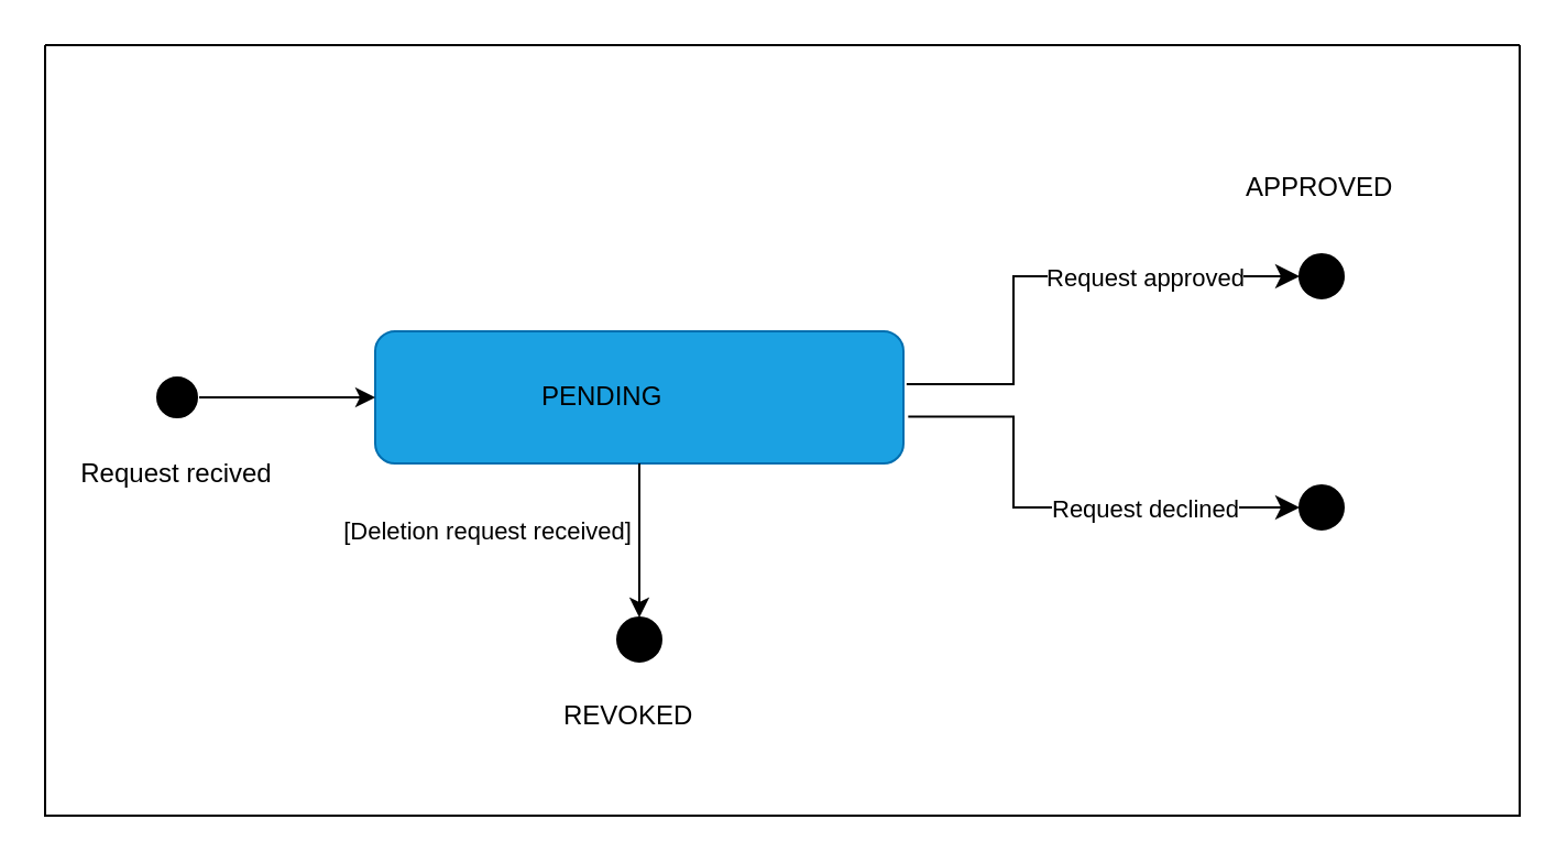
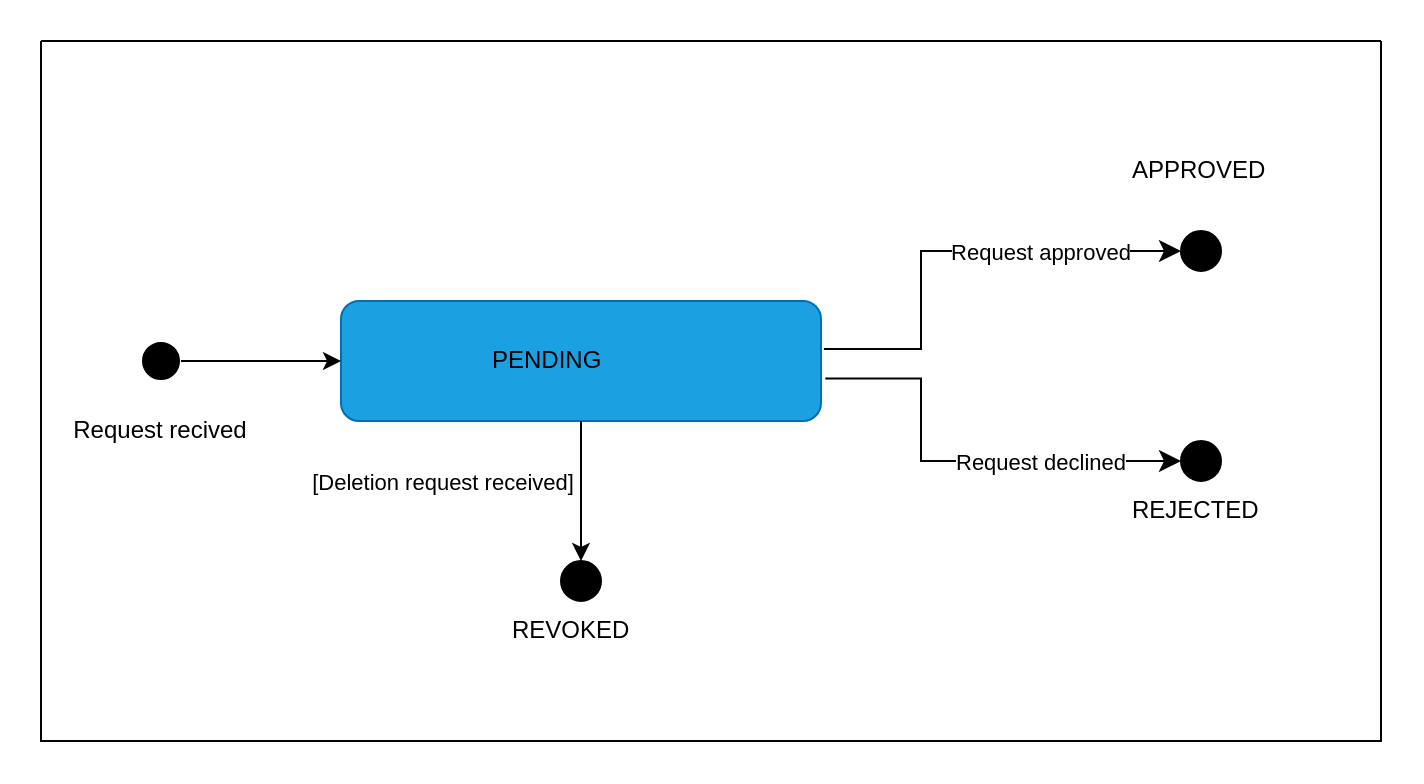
  <mxCell id="0" />
  <mxCell id="1" parent="0" />
  <mxCell id="2" value="" style="swimlane;startSize=0;" vertex="1" parent="1"><mxGeometry x="20" y="20" width="670" height="350" as="geometry"><mxRectangle x="380" y="310" width="50" height="40" as="alternateBounds" /></mxGeometry></mxCell>
  <mxCell id="3" value="" style="ellipse;whiteSpace=wrap;html=1;aspect=fixed;strokeColor=#ffffff;fillColor=#000000;" vertex="1" parent="2"><mxGeometry x="50" y="150" width="20" height="20" as="geometry" /></mxCell>
  <mxCell id="4" value="Request recived" style="text;html=1;strokeColor=none;fillColor=none;align=center;verticalAlign=middle;whiteSpace=wrap;rounded=0;" vertex="1" parent="2"><mxGeometry x="10" y="180" width="100" height="30" as="geometry" /></mxCell>
  <mxCell id="5" value="" style="rounded=1;whiteSpace=wrap;html=1;fillColor=#1ba1e2;fontColor=#ffffff;strokeColor=#006EAF;" vertex="1" parent="2"><mxGeometry x="150" y="130" width="240" height="60" as="geometry" /></mxCell>
  <mxCell id="6" value="" style="endArrow=classic;html=1;rounded=0;exitX=1;exitY=0.5;exitDx=0;exitDy=0;" edge="1" parent="2" source="3" target="5"><mxGeometry width="50" height="50" relative="1" as="geometry"><mxPoint x="320" y="290" as="sourcePoint" /><mxPoint x="370" y="240" as="targetPoint" /></mxGeometry></mxCell>
  <mxCell id="7" value="PENDING" style="text;strokeColor=none;fillColor=none;align=left;verticalAlign=middle;spacingLeft=4;spacingRight=4;overflow=hidden;points=[[0,0.5],[1,0.5]];portConstraint=eastwest;rotatable=0;whiteSpace=wrap;html=1;" vertex="1" parent="2"><mxGeometry x="220" y="145" width="80" height="30" as="geometry" /></mxCell>
  <mxCell id="8" value="" style="endArrow=classic;html=1;rounded=0;entryX=0.5;entryY=0;entryDx=0;entryDy=0;" edge="1" parent="2" source="5" target="16"><mxGeometry relative="1" as="geometry"><mxPoint x="230" y="190" as="sourcePoint" /><mxPoint x="240" y="220" as="targetPoint" /></mxGeometry></mxCell>
  <mxCell id="9" value="[Deletion request received]" style="edgeLabel;resizable=0;html=1;align=center;verticalAlign=middle;" connectable="0" vertex="1" parent="8"><mxGeometry relative="1" as="geometry"><mxPoint x="-70" y="-5" as="offset" /></mxGeometry></mxCell>
  <mxCell id="10" value="" style="edgeStyle=elbowEdgeStyle;elbow=horizontal;endArrow=classic;html=1;curved=0;rounded=0;endSize=8;startSize=8;entryX=0;entryY=0.5;entryDx=0;entryDy=0;exitX=1.006;exitY=0.401;exitDx=0;exitDy=0;exitPerimeter=0;" edge="1" parent="2" source="5" target="14"><mxGeometry width="50" height="50" relative="1" as="geometry"><mxPoint x="350" y="145" as="sourcePoint" /><mxPoint x="400" y="95" as="targetPoint" /><Array as="points"><mxPoint x="440" y="130" /></Array></mxGeometry></mxCell>
  <mxCell id="11" value="Request approved" style="edgeLabel;html=1;align=center;verticalAlign=middle;resizable=0;points=[];" vertex="1" connectable="0" parent="10"><mxGeometry x="0.383" y="-2" relative="1" as="geometry"><mxPoint y="-2" as="offset" /></mxGeometry></mxCell>
  <mxCell id="12" value="" style="edgeStyle=orthogonalEdgeStyle;elbow=horizontal;endArrow=classic;html=1;rounded=0;endSize=8;startSize=8;exitX=1.009;exitY=0.645;exitDx=0;exitDy=0;exitPerimeter=0;" edge="1" parent="2" source="5" target="15"><mxGeometry width="50" height="50" relative="1" as="geometry"><mxPoint x="350" y="175" as="sourcePoint" /><mxPoint x="400" y="125" as="targetPoint" /><Array as="points"><mxPoint x="440" y="169" /><mxPoint x="440" y="210" /></Array></mxGeometry></mxCell>
  <mxCell id="13" value="Request declined" style="edgeLabel;html=1;align=center;verticalAlign=middle;resizable=0;points=[];" vertex="1" connectable="0" parent="12"><mxGeometry x="0.26" y="1" relative="1" as="geometry"><mxPoint x="11" y="1" as="offset" /></mxGeometry></mxCell>
  <mxCell id="14" value="" style="ellipse;whiteSpace=wrap;html=1;aspect=fixed;labelBackgroundColor=none;fontColor=#000040;fillColor=#000000;" vertex="1" parent="2"><mxGeometry x="570" y="95" width="20" height="20" as="geometry" /></mxCell>
  <mxCell id="15" value="" style="ellipse;whiteSpace=wrap;html=1;aspect=fixed;fillColor=#000000;" vertex="1" parent="2"><mxGeometry x="570" y="200" width="20" height="20" as="geometry" /></mxCell>
  <mxCell id="16" value="" style="ellipse;whiteSpace=wrap;html=1;aspect=fixed;fillColor=#000000;" vertex="1" parent="2"><mxGeometry x="260" y="260" width="20" height="20" as="geometry" /></mxCell>
  <mxCell id="17" value="APPROVED" style="text;strokeColor=none;fillColor=none;align=left;verticalAlign=middle;spacingLeft=4;spacingRight=4;overflow=hidden;points=[[0,0.5],[1,0.5]];portConstraint=eastwest;rotatable=0;whiteSpace=wrap;html=1;" vertex="1" parent="2"><mxGeometry x="540" y="50" width="80" height="30" as="geometry" /></mxCell>
- <mxCell id="19" value="REVOKED" style="text;strokeColor=none;fillColor=none;align=left;verticalAlign=middle;spacingLeft=4;spacingRight=4;overflow=hidden;points=[[0,0.5],[1,0.5]];portConstraint=eastwest;rotatable=0;whiteSpace=wrap;html=1;" vertex="1" parent="2"><mxGeometry x="230" y="290" width="80" height="30" as="geometry" /></mxCell>
+ <mxCell id="18" value="REJECTED" style="text;strokeColor=none;fillColor=none;align=left;verticalAlign=middle;spacingLeft=4;spacingRight=4;overflow=hidden;points=[[0,0.5],[1,0.5]];portConstraint=eastwest;rotatable=0;whiteSpace=wrap;html=1;" vertex="1" parent="2"><mxGeometry x="540" y="220" width="80" height="30" as="geometry" /></mxCell>
+ <mxCell id="19" value="REVOKED" style="text;strokeColor=none;fillColor=none;align=left;verticalAlign=middle;spacingLeft=4;spacingRight=4;overflow=hidden;points=[[0,0.5],[1,0.5]];portConstraint=eastwest;rotatable=0;whiteSpace=wrap;html=1;" vertex="1" parent="2"><mxGeometry x="230" y="280" width="80" height="30" as="geometry" /></mxCell>
